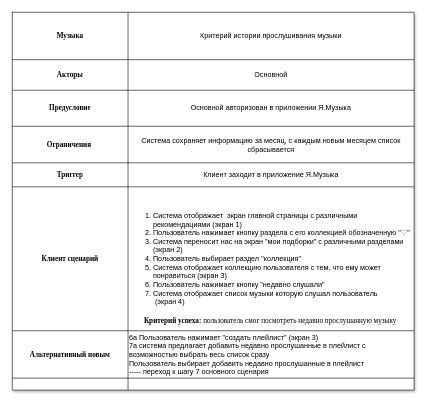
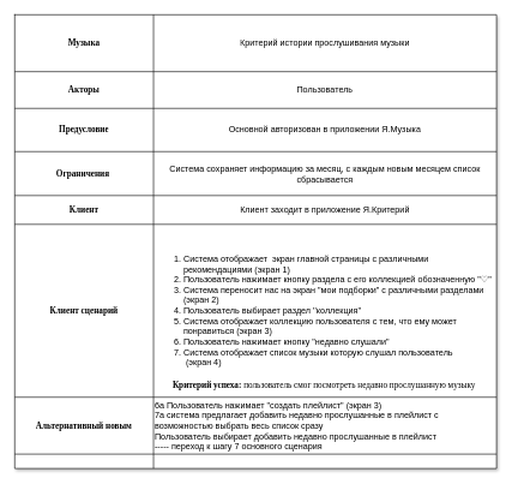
  <mxCell id="0" />
  <mxCell id="1" parent="0" />
  <mxCell id="2" value="" style="shape=table;startSize=0;container=1;collapsible=0;childLayout=tableLayout;shadow=1;labelPosition=left;verticalLabelPosition=middle;align=right;verticalAlign=middle;" vertex="1" parent="1"><mxGeometry x="20" y="20" width="670" height="630.0" as="geometry" /></mxCell>
  <mxCell id="3" value="" style="shape=tableRow;horizontal=0;startSize=0;swimlaneHead=0;swimlaneBody=0;strokeColor=inherit;top=0;left=0;bottom=0;right=0;collapsible=0;dropTarget=0;fillColor=none;points=[[0,0.5],[1,0.5]];portConstraint=eastwest;shadow=1;" vertex="1" parent="2"><mxGeometry width="670" height="79" as="geometry" /></mxCell>
  <mxCell id="4" value="&lt;font face=&quot;Times New Roman&quot;&gt;&lt;b&gt;Музыка&lt;/b&gt;&lt;/font&gt;" style="shape=partialRectangle;html=1;whiteSpace=wrap;connectable=0;strokeColor=inherit;overflow=hidden;fillColor=none;top=0;left=0;bottom=0;right=0;pointerEvents=1;" vertex="1" parent="3"><mxGeometry width="193" height="79" as="geometry"><mxRectangle width="193" height="79" as="alternateBounds" /></mxGeometry></mxCell>
  <mxCell id="5" value="Критерий истории прослушивания музыки" style="shape=partialRectangle;html=1;whiteSpace=wrap;connectable=0;strokeColor=inherit;overflow=hidden;fillColor=none;top=0;left=0;bottom=0;right=0;pointerEvents=1;" vertex="1" parent="3"><mxGeometry x="193" width="477" height="79" as="geometry"><mxRectangle width="477" height="79" as="alternateBounds" /></mxGeometry></mxCell>
  <mxCell id="6" value="" style="shape=tableRow;horizontal=0;startSize=0;swimlaneHead=0;swimlaneBody=0;strokeColor=inherit;top=0;left=0;bottom=0;right=0;collapsible=0;dropTarget=0;fillColor=none;points=[[0,0.5],[1,0.5]];portConstraint=eastwest;" vertex="1" parent="2"><mxGeometry y="79" width="670" height="51" as="geometry" /></mxCell>
  <mxCell id="7" value="&lt;font face=&quot;Times New Roman&quot;&gt;&lt;b&gt;Акторы&lt;/b&gt;&lt;/font&gt;" style="shape=partialRectangle;html=1;whiteSpace=wrap;connectable=0;strokeColor=inherit;overflow=hidden;fillColor=none;top=0;left=0;bottom=0;right=0;pointerEvents=1;" vertex="1" parent="6"><mxGeometry width="193" height="51" as="geometry"><mxRectangle width="193" height="51" as="alternateBounds" /></mxGeometry></mxCell>
- <mxCell id="8" value="Основной" style="shape=partialRectangle;html=1;whiteSpace=wrap;connectable=0;strokeColor=inherit;overflow=hidden;fillColor=none;top=0;left=0;bottom=0;right=0;pointerEvents=1;" vertex="1" parent="6"><mxGeometry x="193" width="477" height="51" as="geometry"><mxRectangle width="477" height="51" as="alternateBounds" /></mxGeometry></mxCell>
+ <mxCell id="8" value="Пользователь" style="shape=partialRectangle;html=1;whiteSpace=wrap;connectable=0;strokeColor=inherit;overflow=hidden;fillColor=none;top=0;left=0;bottom=0;right=0;pointerEvents=1;" vertex="1" parent="6"><mxGeometry x="193" width="477" height="51" as="geometry"><mxRectangle width="477" height="51" as="alternateBounds" /></mxGeometry></mxCell>
  <mxCell id="9" value="" style="shape=tableRow;horizontal=0;startSize=0;swimlaneHead=0;swimlaneBody=0;strokeColor=inherit;top=0;left=0;bottom=0;right=0;collapsible=0;dropTarget=0;fillColor=none;points=[[0,0.5],[1,0.5]];portConstraint=eastwest;" vertex="1" parent="2"><mxGeometry y="130" width="670" height="60" as="geometry" /></mxCell>
  <mxCell id="10" value="&lt;font face=&quot;Times New Roman&quot;&gt;&lt;b&gt;Предусловие&lt;/b&gt;&lt;/font&gt;" style="shape=partialRectangle;html=1;whiteSpace=wrap;connectable=0;strokeColor=inherit;overflow=hidden;fillColor=none;top=0;left=0;bottom=0;right=0;pointerEvents=1;" vertex="1" parent="9"><mxGeometry width="193" height="60" as="geometry"><mxRectangle width="193" height="60" as="alternateBounds" /></mxGeometry></mxCell>
  <mxCell id="11" value="Основной авторизован в приложении Я.Музыка" style="shape=partialRectangle;html=1;whiteSpace=wrap;connectable=0;strokeColor=inherit;overflow=hidden;fillColor=none;top=0;left=0;bottom=0;right=0;pointerEvents=1;" vertex="1" parent="9"><mxGeometry x="193" width="477" height="60" as="geometry"><mxRectangle width="477" height="60" as="alternateBounds" /></mxGeometry></mxCell>
  <mxCell id="12" value="" style="shape=tableRow;horizontal=0;startSize=0;swimlaneHead=0;swimlaneBody=0;strokeColor=inherit;top=0;left=0;bottom=0;right=0;collapsible=0;dropTarget=0;fillColor=none;points=[[0,0.5],[1,0.5]];portConstraint=eastwest;" vertex="1" parent="2"><mxGeometry y="190" width="670" height="61" as="geometry" /></mxCell>
  <mxCell id="13" value="&lt;font face=&quot;Times New Roman&quot;&gt;&lt;b&gt;Ограничения&amp;nbsp;&lt;/b&gt;&lt;/font&gt;" style="shape=partialRectangle;html=1;whiteSpace=wrap;connectable=0;strokeColor=inherit;overflow=hidden;fillColor=none;top=0;left=0;bottom=0;right=0;pointerEvents=1;" vertex="1" parent="12"><mxGeometry width="193" height="61" as="geometry"><mxRectangle width="193" height="61" as="alternateBounds" /></mxGeometry></mxCell>
  <mxCell id="14" value="Система сохраняет информацию за месяц, с каждым новым месяцем список сбрасывается" style="shape=partialRectangle;html=1;whiteSpace=wrap;connectable=0;strokeColor=inherit;overflow=hidden;fillColor=none;top=0;left=0;bottom=0;right=0;pointerEvents=1;" vertex="1" parent="12"><mxGeometry x="193" width="477" height="61" as="geometry"><mxRectangle width="477" height="61" as="alternateBounds" /></mxGeometry></mxCell>
  <mxCell id="15" value="" style="shape=tableRow;horizontal=0;startSize=0;swimlaneHead=0;swimlaneBody=0;strokeColor=inherit;top=0;left=0;bottom=0;right=0;collapsible=0;dropTarget=0;fillColor=none;points=[[0,0.5],[1,0.5]];portConstraint=eastwest;" vertex="1" parent="2"><mxGeometry y="251" width="670" height="40" as="geometry" /></mxCell>
- <mxCell id="16" value="&lt;font face=&quot;Times New Roman&quot;&gt;&lt;b&gt;Триггер&lt;/b&gt;&lt;/font&gt;" style="shape=partialRectangle;html=1;whiteSpace=wrap;connectable=0;strokeColor=inherit;overflow=hidden;fillColor=none;top=0;left=0;bottom=0;right=0;pointerEvents=1;" vertex="1" parent="15"><mxGeometry width="193" height="40" as="geometry"><mxRectangle width="193" height="40" as="alternateBounds" /></mxGeometry></mxCell>
- <mxCell id="17" value="Клиент заходит в приложение Я.Музыка" style="shape=partialRectangle;html=1;whiteSpace=wrap;connectable=0;strokeColor=inherit;overflow=hidden;fillColor=none;top=0;left=0;bottom=0;right=0;pointerEvents=1;" vertex="1" parent="15"><mxGeometry x="193" width="477" height="40" as="geometry"><mxRectangle width="477" height="40" as="alternateBounds" /></mxGeometry></mxCell>
+ <mxCell id="16" value="&lt;font face=&quot;Times New Roman&quot;&gt;&lt;b&gt;Клиент&lt;/b&gt;&lt;/font&gt;" style="shape=partialRectangle;html=1;whiteSpace=wrap;connectable=0;strokeColor=inherit;overflow=hidden;fillColor=none;top=0;left=0;bottom=0;right=0;pointerEvents=1;" vertex="1" parent="15"><mxGeometry width="193" height="40" as="geometry"><mxRectangle width="193" height="40" as="alternateBounds" /></mxGeometry></mxCell>
+ <mxCell id="17" value="Клиент заходит в приложение Я.Критерий" style="shape=partialRectangle;html=1;whiteSpace=wrap;connectable=0;strokeColor=inherit;overflow=hidden;fillColor=none;top=0;left=0;bottom=0;right=0;pointerEvents=1;" vertex="1" parent="15"><mxGeometry x="193" width="477" height="40" as="geometry"><mxRectangle width="477" height="40" as="alternateBounds" /></mxGeometry></mxCell>
  <mxCell id="18" value="" style="shape=tableRow;horizontal=0;startSize=0;swimlaneHead=0;swimlaneBody=0;strokeColor=inherit;top=0;left=0;bottom=0;right=0;collapsible=0;dropTarget=0;fillColor=none;points=[[0,0.5],[1,0.5]];portConstraint=eastwest;" vertex="1" parent="2"><mxGeometry y="291" width="670" height="240" as="geometry" /></mxCell>
  <mxCell id="19" value="&lt;font face=&quot;Times New Roman&quot;&gt;&lt;b&gt;Клиент сценарий&lt;/b&gt;&lt;/font&gt;" style="shape=partialRectangle;html=1;whiteSpace=wrap;connectable=0;strokeColor=inherit;overflow=hidden;fillColor=none;top=0;left=0;bottom=0;right=0;pointerEvents=1;" vertex="1" parent="18"><mxGeometry width="193" height="240" as="geometry"><mxRectangle width="193" height="240" as="alternateBounds" /></mxGeometry></mxCell>
  <mxCell id="20" value="&lt;ol&gt;&lt;li&gt;Система отображает&amp;nbsp; экран главной страницы с различными рекомендациями (экран 1)&lt;/li&gt;&lt;li&gt;Пользователь нажимает кнопку раздела с его коллекцией обозначенную &quot;♡&quot;&lt;/li&gt;&lt;li&gt;Система переносит нас на экран &quot;мои подборки&quot; с различными разделами (экран 2)&lt;/li&gt;&lt;li&gt;Пользователь выбирает раздел ''коллекция''&lt;/li&gt;&lt;li&gt;Система отображает коллекцию пользователя с тем, что ему может понравиться (экран 3)&lt;/li&gt;&lt;li&gt;Пользователь нажимает кнопку &quot;недавно слушали&quot;&lt;/li&gt;&lt;li&gt;Система отображает список музыки которую слушал пользователь&lt;br&gt;&amp;nbsp;(экран 4)&lt;/li&gt;&lt;/ol&gt;" style="shape=partialRectangle;html=1;whiteSpace=wrap;connectable=0;strokeColor=inherit;overflow=hidden;fillColor=none;top=0;left=0;bottom=0;right=0;pointerEvents=1;align=left;" vertex="1" parent="18"><mxGeometry x="193" width="477" height="240" as="geometry"><mxRectangle width="477" height="240" as="alternateBounds" /></mxGeometry></mxCell>
  <mxCell id="21" value="" style="shape=tableRow;horizontal=0;startSize=0;swimlaneHead=0;swimlaneBody=0;strokeColor=inherit;top=0;left=0;bottom=0;right=0;collapsible=0;dropTarget=0;fillColor=none;points=[[0,0.5],[1,0.5]];portConstraint=eastwest;" vertex="1" parent="2"><mxGeometry y="531" width="670" height="79" as="geometry" /></mxCell>
  <mxCell id="22" value="&lt;font face=&quot;Times New Roman&quot;&gt;&lt;b&gt;Альтернативный новым&lt;/b&gt;&lt;/font&gt;" style="shape=partialRectangle;html=1;whiteSpace=wrap;connectable=0;strokeColor=inherit;overflow=hidden;fillColor=none;top=0;left=0;bottom=0;right=0;pointerEvents=1;" vertex="1" parent="21"><mxGeometry width="193" height="79" as="geometry"><mxRectangle width="193" height="79" as="alternateBounds" /></mxGeometry></mxCell>
  <mxCell id="23" value="6а Пользователь нажимает &quot;создать плейлист&quot; (экран 3)&lt;div&gt;7а система предлагает добавить недавно прослушанные в плейлист с возможностью выбрать весь список сразу&lt;/div&gt;&lt;div&gt;Пользователь выбирает добавить недавно прослушанные в плейлист&lt;/div&gt;&lt;div&gt;----- переход к шагу 7 основного сценария&lt;/div&gt;" style="shape=partialRectangle;html=1;whiteSpace=wrap;connectable=0;strokeColor=inherit;overflow=hidden;fillColor=none;top=0;left=0;bottom=0;right=0;pointerEvents=1;align=left;" vertex="1" parent="21"><mxGeometry x="193" width="477" height="79" as="geometry"><mxRectangle width="477" height="79" as="alternateBounds" /></mxGeometry></mxCell>
  <mxCell id="24" style="shape=tableRow;horizontal=0;startSize=0;swimlaneHead=0;swimlaneBody=0;strokeColor=inherit;top=0;left=0;bottom=0;right=0;collapsible=0;dropTarget=0;fillColor=none;points=[[0,0.5],[1,0.5]];portConstraint=eastwest;" vertex="1" parent="2"><mxGeometry y="610" width="670" height="20" as="geometry" /></mxCell>
  <mxCell id="25" value="" style="shape=partialRectangle;html=1;whiteSpace=wrap;connectable=0;strokeColor=inherit;overflow=hidden;fillColor=none;top=0;left=0;bottom=0;right=0;pointerEvents=1;" vertex="1" parent="24"><mxGeometry width="193" height="20" as="geometry"><mxRectangle width="193" height="20" as="alternateBounds" /></mxGeometry></mxCell>
  <mxCell id="26" value="" style="shape=partialRectangle;html=1;whiteSpace=wrap;connectable=0;strokeColor=inherit;overflow=hidden;fillColor=none;top=0;left=0;bottom=0;right=0;pointerEvents=1;" vertex="1" parent="24"><mxGeometry x="193" width="477" height="20" as="geometry"><mxRectangle width="477" height="20" as="alternateBounds" /></mxGeometry></mxCell>
  <mxCell id="27" value="&lt;font face=&quot;Times New Roman&quot;&gt;&lt;b&gt;Критерий успеха: &lt;/b&gt;пользователь&amp;nbsp;смог посмотреть недавно прослушанную музыку&lt;/font&gt;" style="text;html=1;align=center;verticalAlign=middle;resizable=0;points=[];autosize=1;strokeColor=none;fillColor=none;" vertex="1" parent="1"><mxGeometry x="230" y="520" width="440" height="30" as="geometry" /></mxCell>
